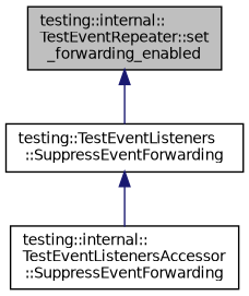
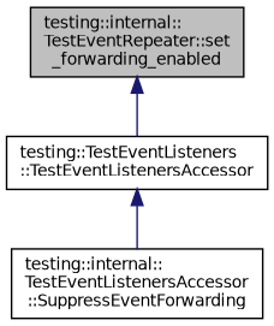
  digraph {
    rankdir=TB
    node [color=black fontname=Helvetica fontsize=10 shape=record]
    edge [color=midnightblue dir=back fontname=Helvetica fontsize=10 labelfontname=Helvetica labelfontsize=10 style=solid]
    n1 [fillcolor=grey75 fontcolor=black height=0.2 label="testing::internal::\lTestEventRepeater::set\l_forwarding_enabled" style=filled width=0.4]
-   n2 [height=0.2 label="testing::TestEventListeners\l::SuppressEventForwarding" width=0.4]
+   n2 [height=0.2 label="testing::TestEventListeners\l::TestEventListenersAccessor" width=0.4]
    n3 [height=0.2 label="testing::internal::\lTestEventListenersAccessor\l::SuppressEventForwarding" width=0.4]
    n1 -> n2
    n2 -> n3
  }
